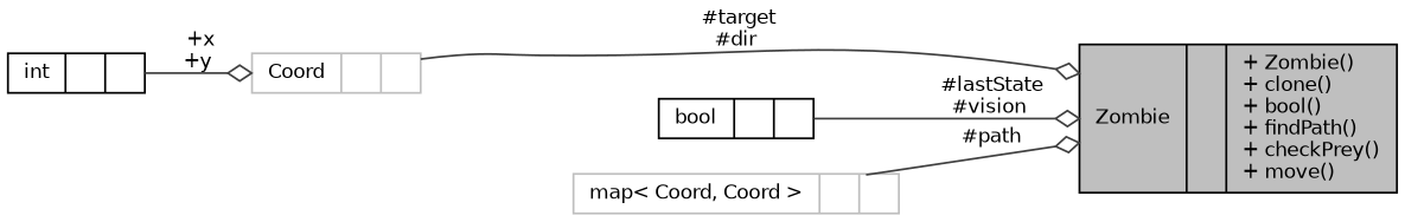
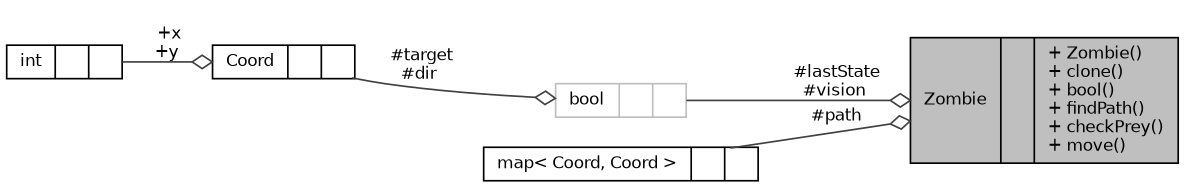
  digraph {
    rankdir=LR
    node [color=black fillcolor=white fontname=Helvetica fontsize=10 shape=record style=filled]
    edge [arrowhead=odiamond color=grey25 fontname=Helvetica fontsize=10 labelfontname=Helvetica labelfontsize=10 style=solid]
    n1 [fillcolor=grey75 fontcolor=black height=0.2 label="{Zombie\n||+ Zombie()\l+ clone()\l+ bool()\l+ findPath()\l+ checkPrey()\l+ move()\l}" width=0.4]
-   n2 [color=grey75 height=0.2 label="{Coord\n||}" width=0.4]
+   n2 [height=0.2 label="{Coord\n||}" width=0.4]
    n3 [height=0.2 label="{int\n||}" width=0.4]
-   n4 [height=0.2 label="{bool\n||}" width=0.4]
-   n5 [color=grey75 height=0.2 label="{map\< Coord, Coord \>\n||}" width=0.4]
-   n2 -> n1 [label=" #target\n#dir"]
+   n4 [color=grey75 height=0.2 label="{bool\n||}" width=0.4]
+   n5 [height=0.2 label="{map\< Coord, Coord \>\n||}" width=0.4]
+   n2 -> n4 [label=" #target\n#dir"]
    n3 -> n2 [label=" +x\n+y"]
    n4 -> n1 [label=" #lastState\n#vision"]
    n5 -> n1 [label=" #path"]
  }
